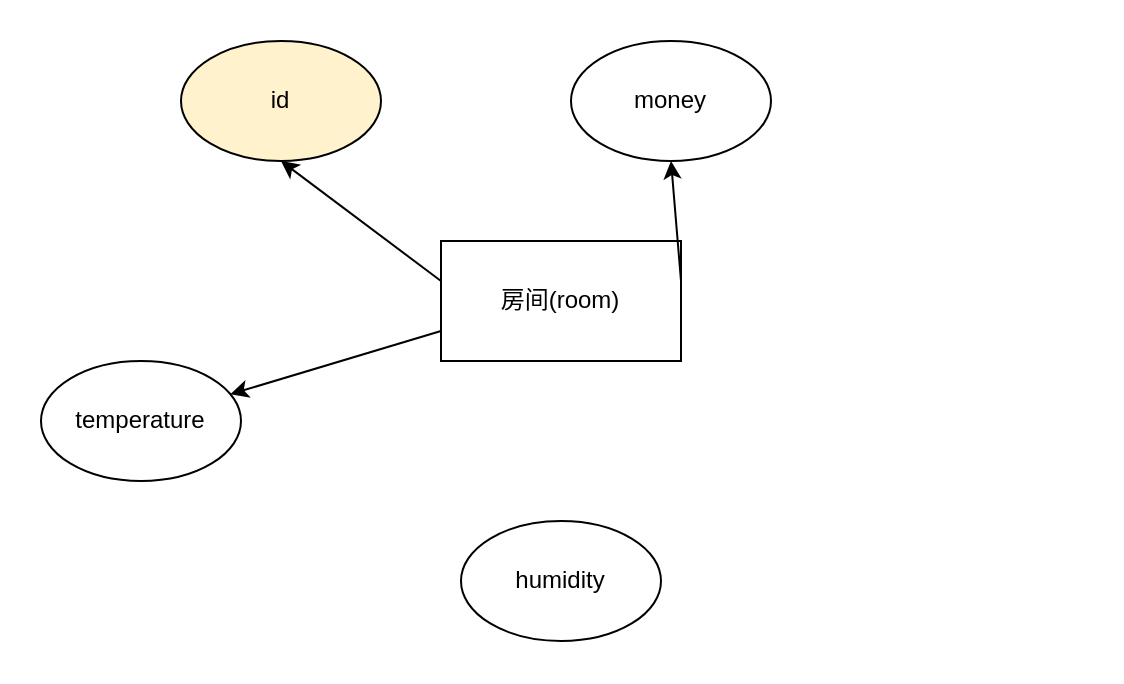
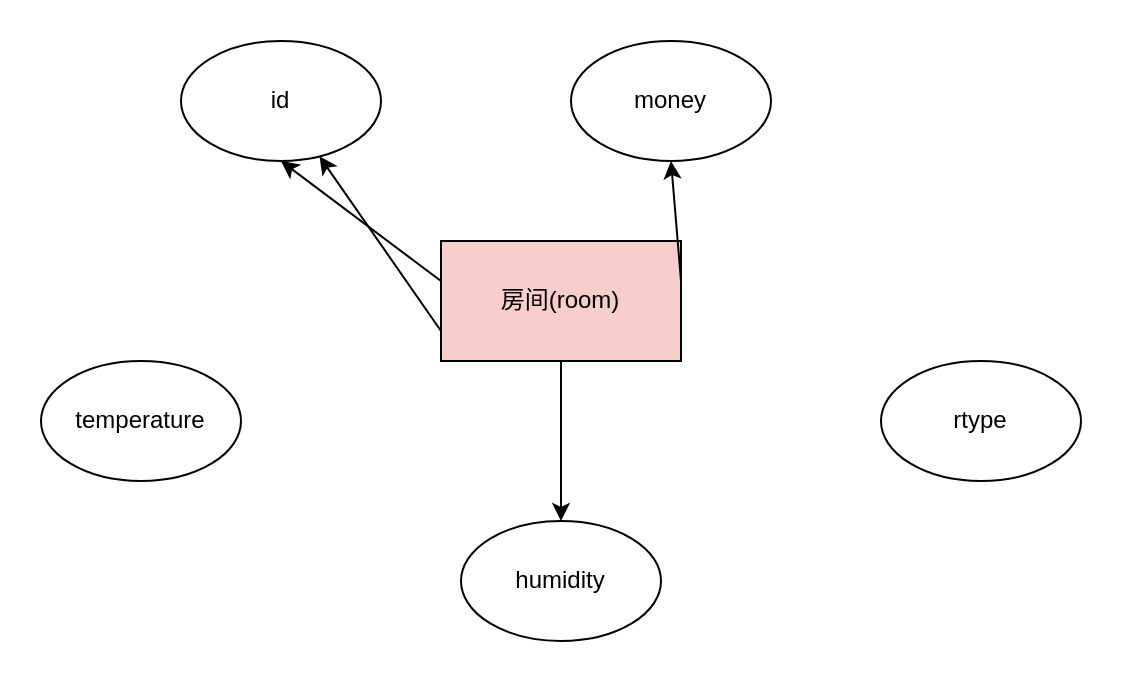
  <mxCell id="0" />
  <mxCell id="1" parent="0" />
- <mxCell id="3" style="orthogonalLoop=1;jettySize=auto;html=1;exitX=0;exitY=0.75;exitDx=0;exitDy=0;sourcePerimeterSpacing=4;" parent="1" source="4" edge="1" target="8"><mxGeometry relative="1" as="geometry"><mxPoint x="110" y="230" as="targetPoint" /></mxGeometry></mxCell>
- <mxCell id="4" value="&lt;font style=&quot;vertical-align: inherit&quot;&gt;&lt;font style=&quot;vertical-align: inherit&quot;&gt;房间(room)&lt;/font&gt;&lt;/font&gt;" style="rounded=0;whiteSpace=wrap;html=1;" parent="1" vertex="1"><mxGeometry x="220" y="120" width="120" height="60" as="geometry" /></mxCell>
+ <mxCell id="2" style="edgeStyle=orthogonalEdgeStyle;orthogonalLoop=1;jettySize=auto;html=1;exitX=0.5;exitY=1;exitDx=0;exitDy=0;sourcePerimeterSpacing=4;entryX=0.5;entryY=0;entryDx=0;entryDy=0;" parent="1" source="4" edge="1" target="11"><mxGeometry relative="1" as="geometry"><mxPoint x="280" y="230" as="targetPoint" /><Array as="points" /></mxGeometry></mxCell>
+ <mxCell id="3" style="orthogonalLoop=1;jettySize=auto;html=1;exitX=0;exitY=0.75;exitDx=0;exitDy=0;sourcePerimeterSpacing=4;" parent="1" source="4" edge="1" target="10"><mxGeometry relative="1" as="geometry"><mxPoint x="110" y="230" as="targetPoint" /></mxGeometry></mxCell>
+ <mxCell id="4" value="&lt;font style=&quot;vertical-align: inherit&quot;&gt;&lt;font style=&quot;vertical-align: inherit&quot;&gt;房间(room)&lt;/font&gt;&lt;/font&gt;" style="rounded=0;whiteSpace=wrap;html=1;fillColor=#f8cecc;" parent="1" vertex="1"><mxGeometry x="220" y="120" width="120" height="60" as="geometry" /></mxCell>
  <mxCell id="5" value="" style="endArrow=classic;html=1;rounded=1;entryX=0.5;entryY=1;entryDx=0;entryDy=0;" parent="1" edge="1" target="7"><mxGeometry width="50" height="50" relative="1" as="geometry"><mxPoint x="340" y="140" as="sourcePoint" /><mxPoint x="390" y="80" as="targetPoint" /></mxGeometry></mxCell>
  <mxCell id="6" value="" style="endArrow=classic;html=1;rounded=1;entryX=0.5;entryY=1;entryDx=0;entryDy=0;" parent="1" edge="1" target="10"><mxGeometry width="50" height="50" relative="1" as="geometry"><mxPoint x="220" y="140" as="sourcePoint" /><mxPoint x="170" y="80" as="targetPoint" /></mxGeometry></mxCell>
  <mxCell id="7" value="money" style="ellipse;whiteSpace=wrap;html=1;" parent="1" vertex="1"><mxGeometry x="285" y="20" width="100" height="60" as="geometry" /></mxCell>
  <mxCell id="8" value="temperature" style="ellipse;whiteSpace=wrap;html=1;" parent="1" vertex="1"><mxGeometry x="20" y="180" width="100" height="60" as="geometry" /></mxCell>
- <mxCell id="10" value="id" style="ellipse;whiteSpace=wrap;html=1;fillColor=#fff2cc;" parent="1" vertex="1"><mxGeometry x="90" y="20" width="100" height="60" as="geometry" /></mxCell>
+ <mxCell id="9" value="rtype" style="ellipse;whiteSpace=wrap;html=1;" parent="1" vertex="1"><mxGeometry x="440" y="180" width="100" height="60" as="geometry" /></mxCell>
+ <mxCell id="10" value="id" style="ellipse;whiteSpace=wrap;html=1;" parent="1" vertex="1"><mxGeometry x="90" y="20" width="100" height="60" as="geometry" /></mxCell>
  <mxCell id="11" value="humidity" style="ellipse;whiteSpace=wrap;html=1;" parent="1" vertex="1"><mxGeometry x="230" y="260" width="100" height="60" as="geometry" /></mxCell>
